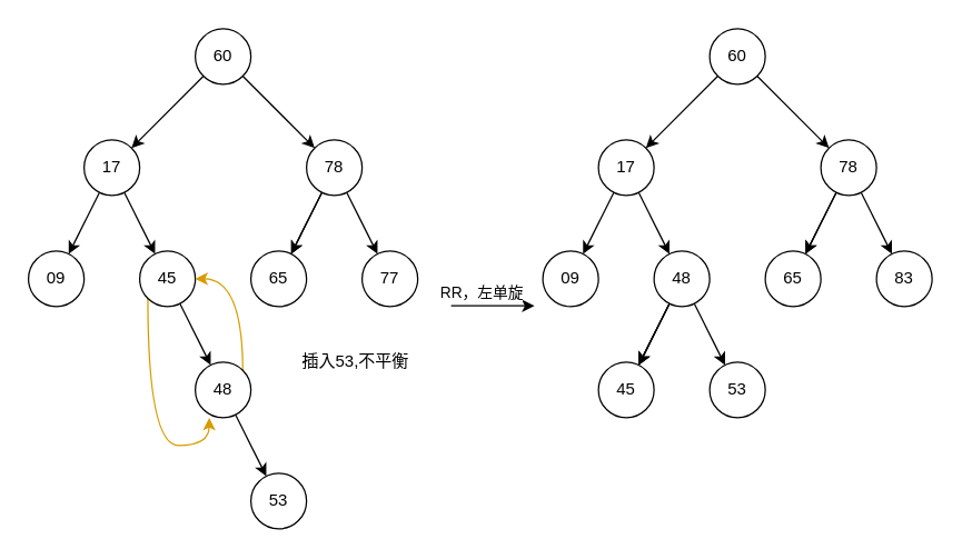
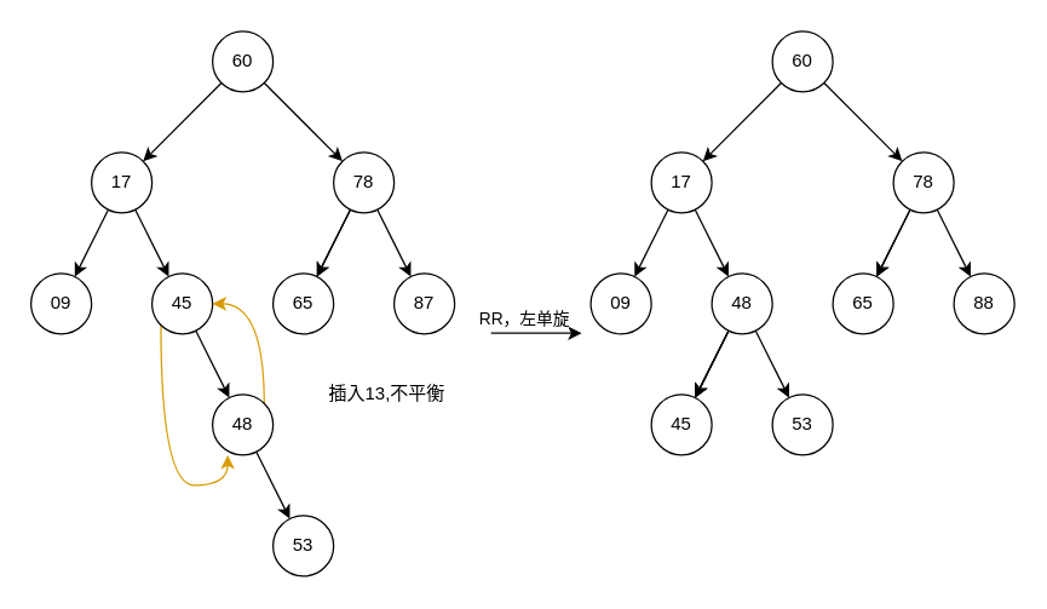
  <mxCell id="0" />
  <mxCell id="1" parent="0" />
  <mxCell id="2" value="" style="edgeStyle=none;rounded=0;orthogonalLoop=1;jettySize=auto;html=1;" parent="1" source="4" target="7" edge="1"><mxGeometry relative="1" as="geometry" /></mxCell>
  <mxCell id="3" value="" style="edgeStyle=none;rounded=0;orthogonalLoop=1;jettySize=auto;html=1;" parent="1" source="4" target="11" edge="1"><mxGeometry relative="1" as="geometry" /></mxCell>
  <mxCell id="4" value="60" style="ellipse;whiteSpace=wrap;html=1;aspect=fixed;" parent="1" vertex="1"><mxGeometry x="140" y="20" width="40" height="40" as="geometry" /></mxCell>
  <mxCell id="5" value="" style="edgeStyle=none;rounded=0;orthogonalLoop=1;jettySize=auto;html=1;" parent="1" source="7" target="12" edge="1"><mxGeometry relative="1" as="geometry" /></mxCell>
  <mxCell id="6" value="" style="edgeStyle=none;rounded=0;orthogonalLoop=1;jettySize=auto;html=1;" parent="1" source="7" target="15" edge="1"><mxGeometry relative="1" as="geometry" /></mxCell>
  <mxCell id="7" value="17" style="ellipse;whiteSpace=wrap;html=1;aspect=fixed;" parent="1" vertex="1"><mxGeometry x="60" y="100" width="40" height="40" as="geometry" /></mxCell>
  <mxCell id="8" value="" style="edgeStyle=none;rounded=0;orthogonalLoop=1;jettySize=auto;html=1;" parent="1" source="11" target="16" edge="1"><mxGeometry relative="1" as="geometry" /></mxCell>
  <mxCell id="9" value="" style="edgeStyle=none;rounded=0;orthogonalLoop=1;jettySize=auto;html=1;" parent="1" source="11" target="16" edge="1"><mxGeometry relative="1" as="geometry" /></mxCell>
  <mxCell id="10" value="" style="edgeStyle=none;rounded=0;orthogonalLoop=1;jettySize=auto;html=1;" parent="1" source="11" target="17" edge="1"><mxGeometry relative="1" as="geometry"><Array as="points"><mxPoint x="260" y="160" /></Array></mxGeometry></mxCell>
  <mxCell id="11" value="78" style="ellipse;whiteSpace=wrap;html=1;aspect=fixed;" parent="1" vertex="1"><mxGeometry x="220" y="100" width="40" height="40" as="geometry" /></mxCell>
  <mxCell id="12" value="09" style="ellipse;whiteSpace=wrap;html=1;aspect=fixed;" parent="1" vertex="1"><mxGeometry x="20" y="180" width="40" height="40" as="geometry" /></mxCell>
  <mxCell id="13" value="" style="rounded=0;orthogonalLoop=1;jettySize=auto;html=1;" edge="1" parent="1" source="15" target="41"><mxGeometry relative="1" as="geometry" /></mxCell>
  <mxCell id="14" style="edgeStyle=orthogonalEdgeStyle;curved=1;rounded=0;orthogonalLoop=1;jettySize=auto;html=1;exitX=0;exitY=1;exitDx=0;exitDy=0;entryX=0.25;entryY=1;entryDx=0;entryDy=0;entryPerimeter=0;fillColor=#ffe6cc;strokeColor=#d79b00;" edge="1" parent="1" source="15" target="41"><mxGeometry relative="1" as="geometry" /></mxCell>
  <mxCell id="15" value="45" style="ellipse;whiteSpace=wrap;html=1;aspect=fixed;" parent="1" vertex="1"><mxGeometry x="100" y="180" width="40" height="40" as="geometry" /></mxCell>
  <mxCell id="16" value="65" style="ellipse;whiteSpace=wrap;html=1;aspect=fixed;" parent="1" vertex="1"><mxGeometry x="180" y="180" width="40" height="40" as="geometry" /></mxCell>
- <mxCell id="17" value="77" style="ellipse;whiteSpace=wrap;html=1;aspect=fixed;" parent="1" vertex="1"><mxGeometry x="260" y="180" width="40" height="40" as="geometry" /></mxCell>
- <mxCell id="18" value="插入53,不平衡" style="text;html=1;align=center;verticalAlign=middle;resizable=0;points=[];autosize=1;strokeColor=none;fillColor=none;" parent="1" vertex="1"><mxGeometry x="210" y="250" width="90" height="20" as="geometry" /></mxCell>
+ <mxCell id="17" value="87" style="ellipse;whiteSpace=wrap;html=1;aspect=fixed;" parent="1" vertex="1"><mxGeometry x="260" y="180" width="40" height="40" as="geometry" /></mxCell>
+ <mxCell id="18" value="插入13,不平衡" style="text;html=1;align=center;verticalAlign=middle;resizable=0;points=[];autosize=1;strokeColor=none;fillColor=none;" parent="1" vertex="1"><mxGeometry x="210" y="250" width="90" height="20" as="geometry" /></mxCell>
  <mxCell id="19" value="" style="endArrow=classic;html=1;rounded=0;" parent="1" edge="1"><mxGeometry width="50" height="50" relative="1" as="geometry"><mxPoint x="324" y="219.43" as="sourcePoint" /><mxPoint x="384" y="219.43" as="targetPoint" /></mxGeometry></mxCell>
  <mxCell id="20" value="RR，左单旋" style="edgeLabel;html=1;align=center;verticalAlign=middle;resizable=0;points=[];" parent="19" vertex="1" connectable="0"><mxGeometry x="-0.292" y="-2" relative="1" as="geometry"><mxPoint y="-12" as="offset" /></mxGeometry></mxCell>
  <mxCell id="21" value="" style="edgeStyle=none;rounded=0;orthogonalLoop=1;jettySize=auto;html=1;" parent="1" source="23" target="26" edge="1"><mxGeometry relative="1" as="geometry" /></mxCell>
  <mxCell id="22" value="" style="edgeStyle=none;rounded=0;orthogonalLoop=1;jettySize=auto;html=1;" parent="1" source="23" target="30" edge="1"><mxGeometry relative="1" as="geometry" /></mxCell>
  <mxCell id="23" value="60" style="ellipse;whiteSpace=wrap;html=1;aspect=fixed;" parent="1" vertex="1"><mxGeometry x="510" y="20" width="40" height="40" as="geometry" /></mxCell>
  <mxCell id="24" value="" style="edgeStyle=none;rounded=0;orthogonalLoop=1;jettySize=auto;html=1;" parent="1" source="26" target="31" edge="1"><mxGeometry relative="1" as="geometry" /></mxCell>
  <mxCell id="25" value="" style="edgeStyle=none;rounded=0;orthogonalLoop=1;jettySize=auto;html=1;" parent="1" source="26" target="36" edge="1"><mxGeometry relative="1" as="geometry" /></mxCell>
  <mxCell id="26" value="17" style="ellipse;whiteSpace=wrap;html=1;aspect=fixed;" parent="1" vertex="1"><mxGeometry x="430" y="100" width="40" height="40" as="geometry" /></mxCell>
  <mxCell id="27" value="" style="edgeStyle=none;rounded=0;orthogonalLoop=1;jettySize=auto;html=1;" parent="1" source="30" target="37" edge="1"><mxGeometry relative="1" as="geometry" /></mxCell>
  <mxCell id="28" value="" style="edgeStyle=none;rounded=0;orthogonalLoop=1;jettySize=auto;html=1;" parent="1" source="30" target="37" edge="1"><mxGeometry relative="1" as="geometry" /></mxCell>
  <mxCell id="29" value="" style="edgeStyle=none;rounded=0;orthogonalLoop=1;jettySize=auto;html=1;" parent="1" source="30" target="38" edge="1"><mxGeometry relative="1" as="geometry" /></mxCell>
  <mxCell id="30" value="78" style="ellipse;whiteSpace=wrap;html=1;aspect=fixed;" parent="1" vertex="1"><mxGeometry x="590" y="100" width="40" height="40" as="geometry" /></mxCell>
  <mxCell id="31" value="09" style="ellipse;whiteSpace=wrap;html=1;aspect=fixed;" parent="1" vertex="1"><mxGeometry x="390" y="180" width="40" height="40" as="geometry" /></mxCell>
  <mxCell id="32" value="" style="rounded=0;orthogonalLoop=1;jettySize=auto;html=1;" edge="1" parent="1" source="36" target="43"><mxGeometry relative="1" as="geometry" /></mxCell>
  <mxCell id="33" value="" style="edgeStyle=none;rounded=0;orthogonalLoop=1;jettySize=auto;html=1;" edge="1" parent="1" source="36" target="43"><mxGeometry relative="1" as="geometry" /></mxCell>
  <mxCell id="34" value="" style="edgeStyle=none;rounded=0;orthogonalLoop=1;jettySize=auto;html=1;" edge="1" parent="1" source="36" target="43"><mxGeometry relative="1" as="geometry" /></mxCell>
  <mxCell id="35" value="" style="edgeStyle=none;rounded=0;orthogonalLoop=1;jettySize=auto;html=1;" edge="1" parent="1" source="36" target="44"><mxGeometry relative="1" as="geometry" /></mxCell>
  <mxCell id="36" value="48" style="ellipse;whiteSpace=wrap;html=1;aspect=fixed;" parent="1" vertex="1"><mxGeometry x="470" y="180" width="40" height="40" as="geometry" /></mxCell>
  <mxCell id="37" value="65" style="ellipse;whiteSpace=wrap;html=1;aspect=fixed;" parent="1" vertex="1"><mxGeometry x="550" y="180" width="40" height="40" as="geometry" /></mxCell>
- <mxCell id="38" value="83" style="ellipse;whiteSpace=wrap;html=1;aspect=fixed;" parent="1" vertex="1"><mxGeometry x="630" y="180" width="40" height="40" as="geometry" /></mxCell>
+ <mxCell id="38" value="88" style="ellipse;whiteSpace=wrap;html=1;aspect=fixed;" parent="1" vertex="1"><mxGeometry x="630" y="180" width="40" height="40" as="geometry" /></mxCell>
  <mxCell id="39" value="" style="edgeStyle=none;rounded=0;orthogonalLoop=1;jettySize=auto;html=1;" edge="1" parent="1" source="41" target="42"><mxGeometry relative="1" as="geometry" /></mxCell>
  <mxCell id="40" style="edgeStyle=orthogonalEdgeStyle;curved=1;rounded=0;orthogonalLoop=1;jettySize=auto;html=1;exitX=1;exitY=0;exitDx=0;exitDy=0;entryX=1;entryY=0.5;entryDx=0;entryDy=0;fillColor=#ffe6cc;strokeColor=#d79b00;" edge="1" parent="1" source="41" target="15"><mxGeometry relative="1" as="geometry" /></mxCell>
  <mxCell id="41" value="48" style="ellipse;whiteSpace=wrap;html=1;aspect=fixed;" vertex="1" parent="1"><mxGeometry x="140" y="260" width="40" height="40" as="geometry" /></mxCell>
  <mxCell id="42" value="53" style="ellipse;whiteSpace=wrap;html=1;aspect=fixed;" vertex="1" parent="1"><mxGeometry x="180" y="340" width="40" height="40" as="geometry" /></mxCell>
  <mxCell id="43" value="45" style="ellipse;whiteSpace=wrap;html=1;aspect=fixed;" vertex="1" parent="1"><mxGeometry x="430" y="260" width="40" height="40" as="geometry" /></mxCell>
  <mxCell id="44" value="53" style="ellipse;whiteSpace=wrap;html=1;aspect=fixed;" vertex="1" parent="1"><mxGeometry x="510" y="260" width="40" height="40" as="geometry" /></mxCell>
